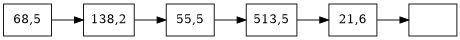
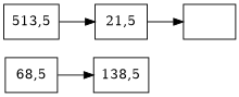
  digraph {
    rankdir=LR
    node [shape=record]
    n1 [label="68,5"]
-   n2 [label="138,2"]
-   n3 [label=" 55,5 "]
+   n2 [label=" 138,5 "]
    n4 [label="513,5"]
-   n5 [label="21,6"]
+   n5 [label=" 21,5 "]
    n6 [label="   "]
    n1 -> n2
-   n2 -> n3
-   n3 -> n4
    n4 -> n5
    n5 -> n6
  }
